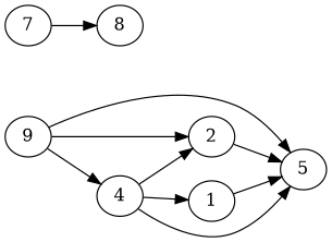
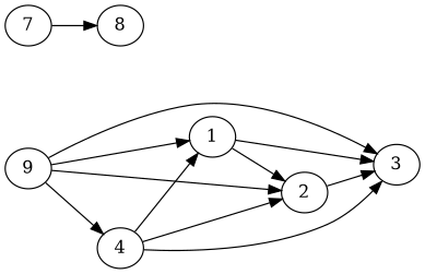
  digraph {
    rankdir=LR
    splines=true
    node [shape=ellipse]
    n1 [height=0.3 label=9 width=0.3]
    n2 [height=0.3 label=1 width=0.3]
    n3 [height=0.3 label=2 width=0.3]
-   n4 [height=0.3 label=5 width=0.3]
+   n4 [height=0.3 label=3 width=0.3]
    n5 [height=0.3 label=4 width=0.3]
    n6 [height=0.3 label=7 width=0.3]
    n7 [height=0.3 label=8 width=0.3]
+   n1 -> n2
    n1 -> n3
    n1 -> n4
    n1 -> n5
+   n2 -> n3
    n2 -> n4
    n3 -> n4
    n5 -> n2
    n5 -> n3
    n5 -> n4
    n6 -> n7
  }
